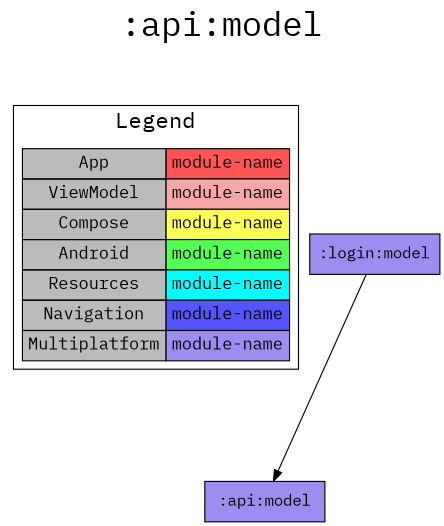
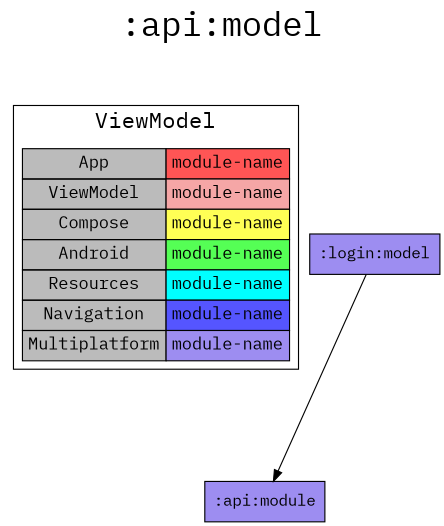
  digraph {
    fontname="IBM Plex Mono"
    fontsize=30
    label=":api:model"
    labelloc=t
    rankdir=TB
    ranksep=1.5
    node [fillcolor="#9D8DF1" fontname="IBM Plex Mono" shape=box style=filled]
    edge [dir=forward fontname="IBM Plex Mono"]
    n1 [fillcolor="#bbbbbb" fontsize=15 label=< <TABLE BORDER="0" CELLBORDER="1" CELLSPACING="0" CELLPADDING="4"> <TR><TD>App</TD><TD BGCOLOR="#FF5555">module-name</TD></TR> <TR><TD>ViewModel</TD><TD BGCOLOR="#F5A6A6">module-name</TD></TR> <TR><TD>Compose</TD><TD BGCOLOR="#FFFF55">module-name</TD></TR> <TR><TD>Android</TD><TD BGCOLOR="#55FF55">module-name</TD></TR> <TR><TD>Resources</TD><TD BGCOLOR="#00FFFF">module-name</TD></TR> <TR><TD>Navigation</TD><TD BGCOLOR="#5555FF">module-name</TD></TR> <TR><TD>Multiplatform</TD><TD BGCOLOR="#9D8DF1">module-name</TD></TR> </TABLE> > margin=0 shape=none]
-   ":api:model"
+   ":api:model" [label=":api:module"]
    ":login:model"
    subgraph sub_1 {
      rank=same
    }
    subgraph cluster_2 {
      fontsize=20
-     label=Legend
+     label=ViewModel
      n1
    }
    n1 -> ":api:model" [style=invis]
    ":login:model" -> ":api:model"
  }
